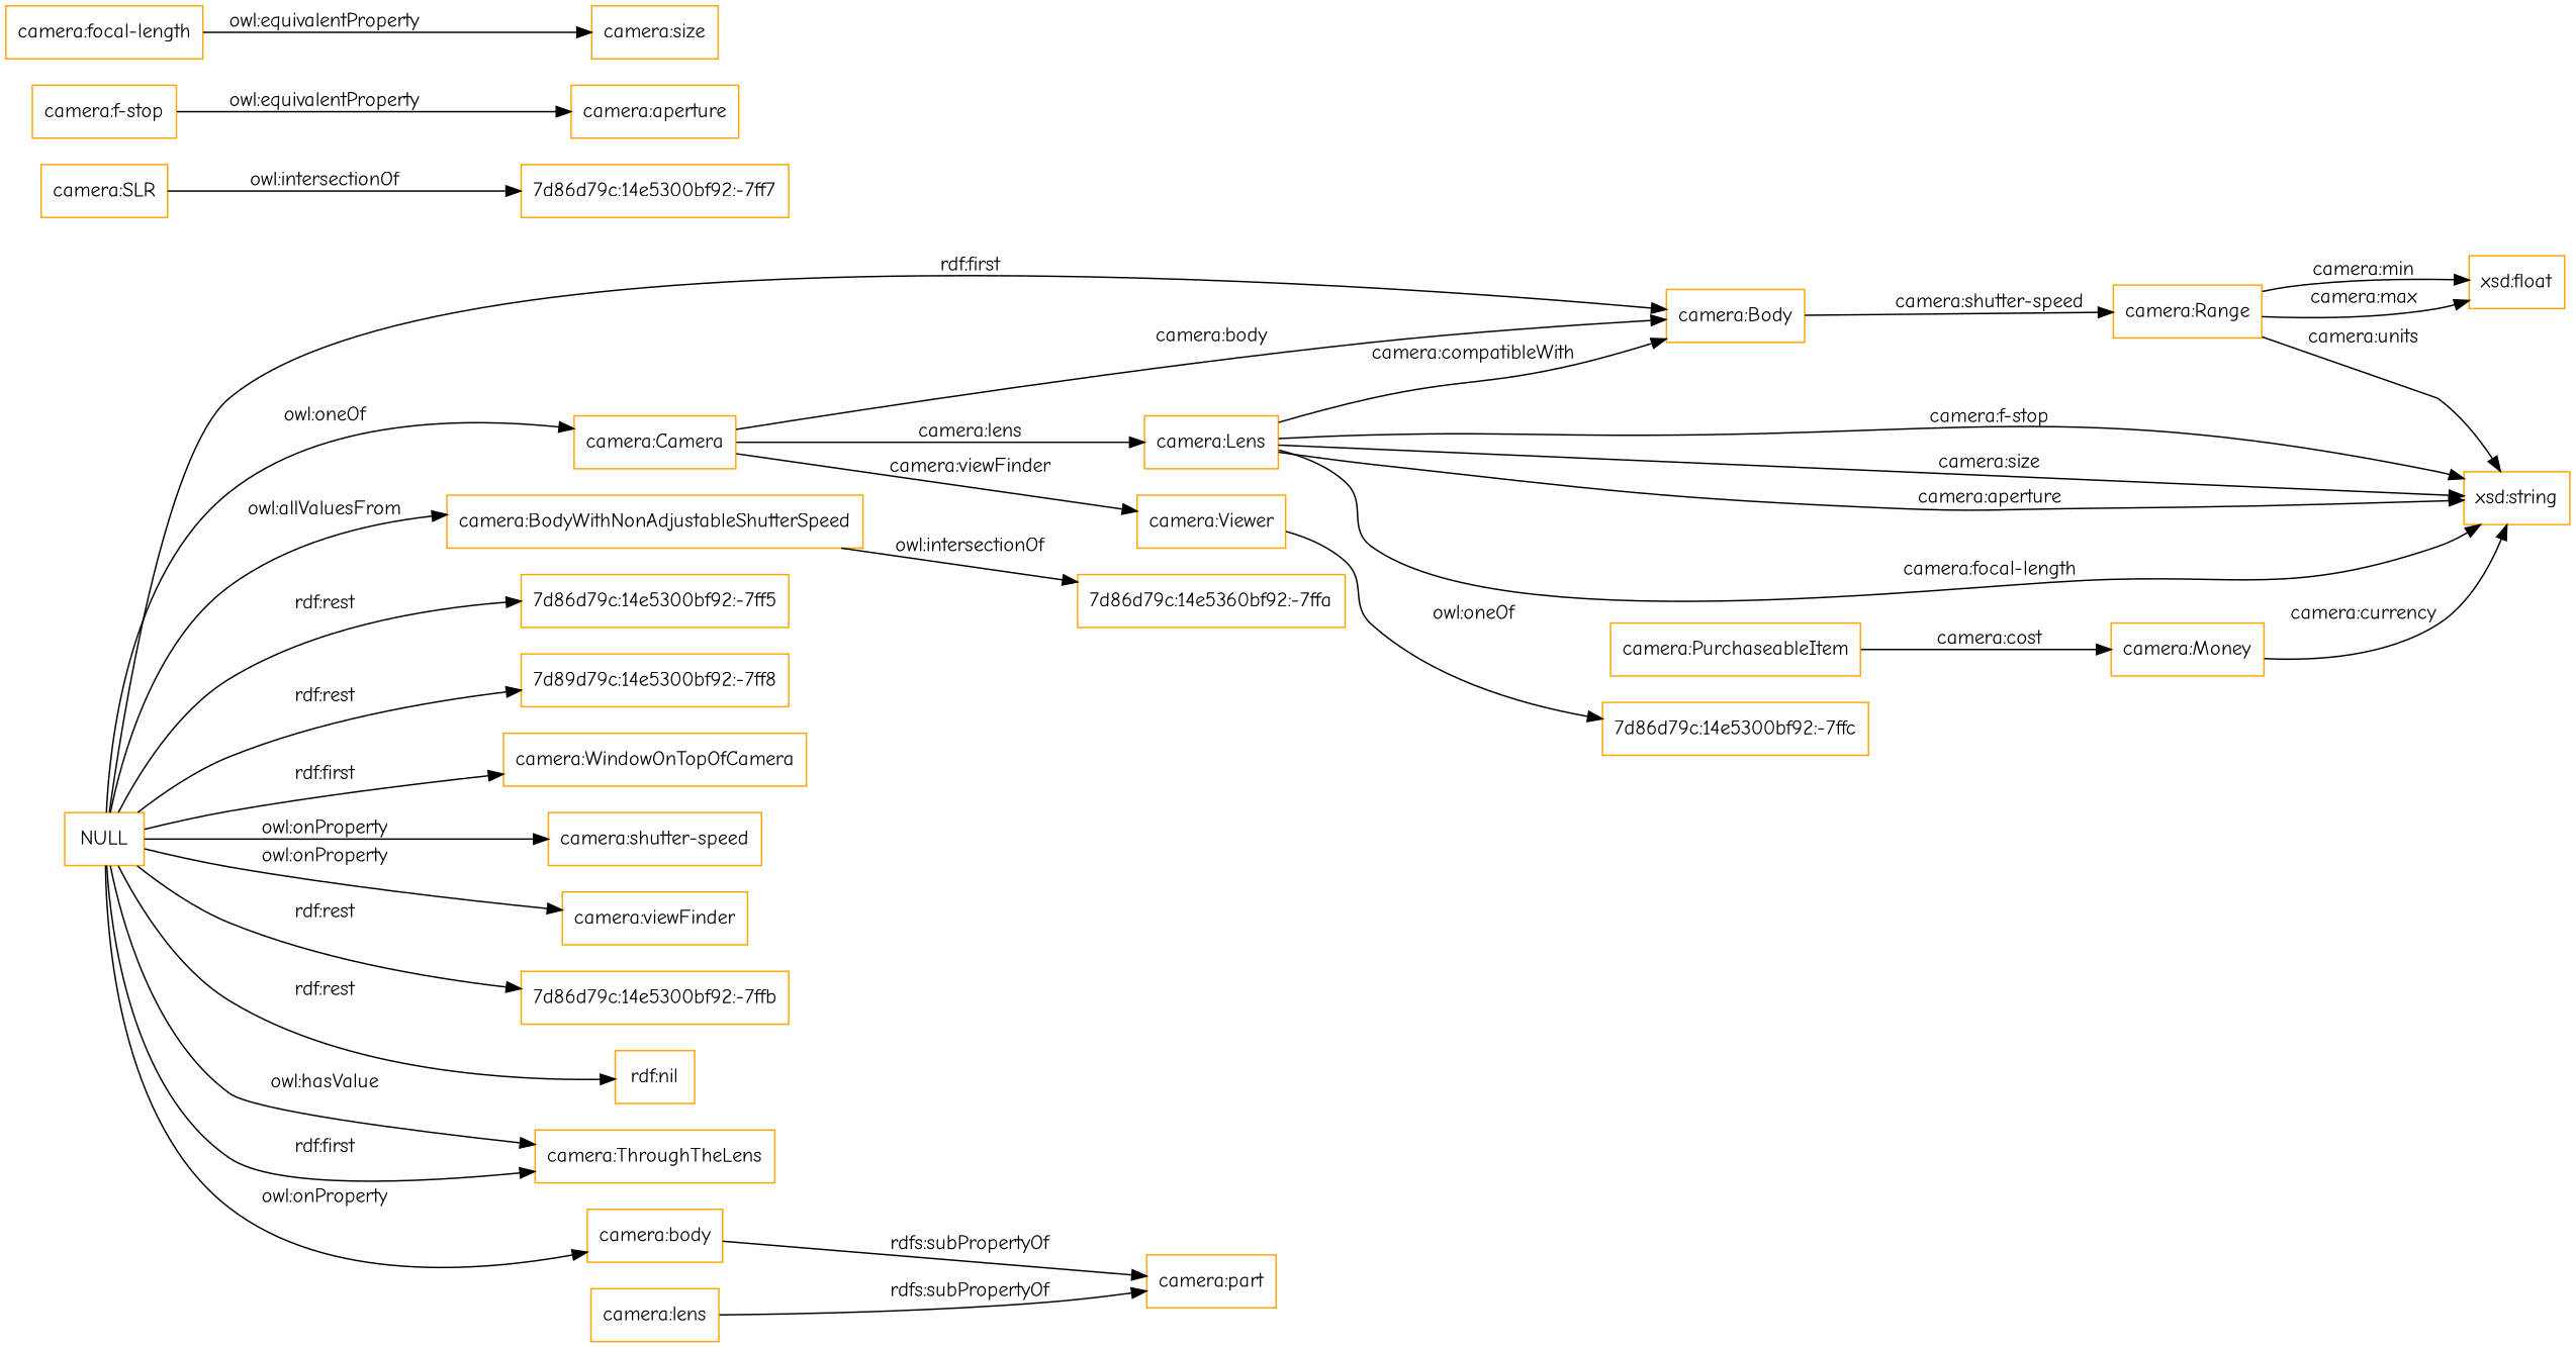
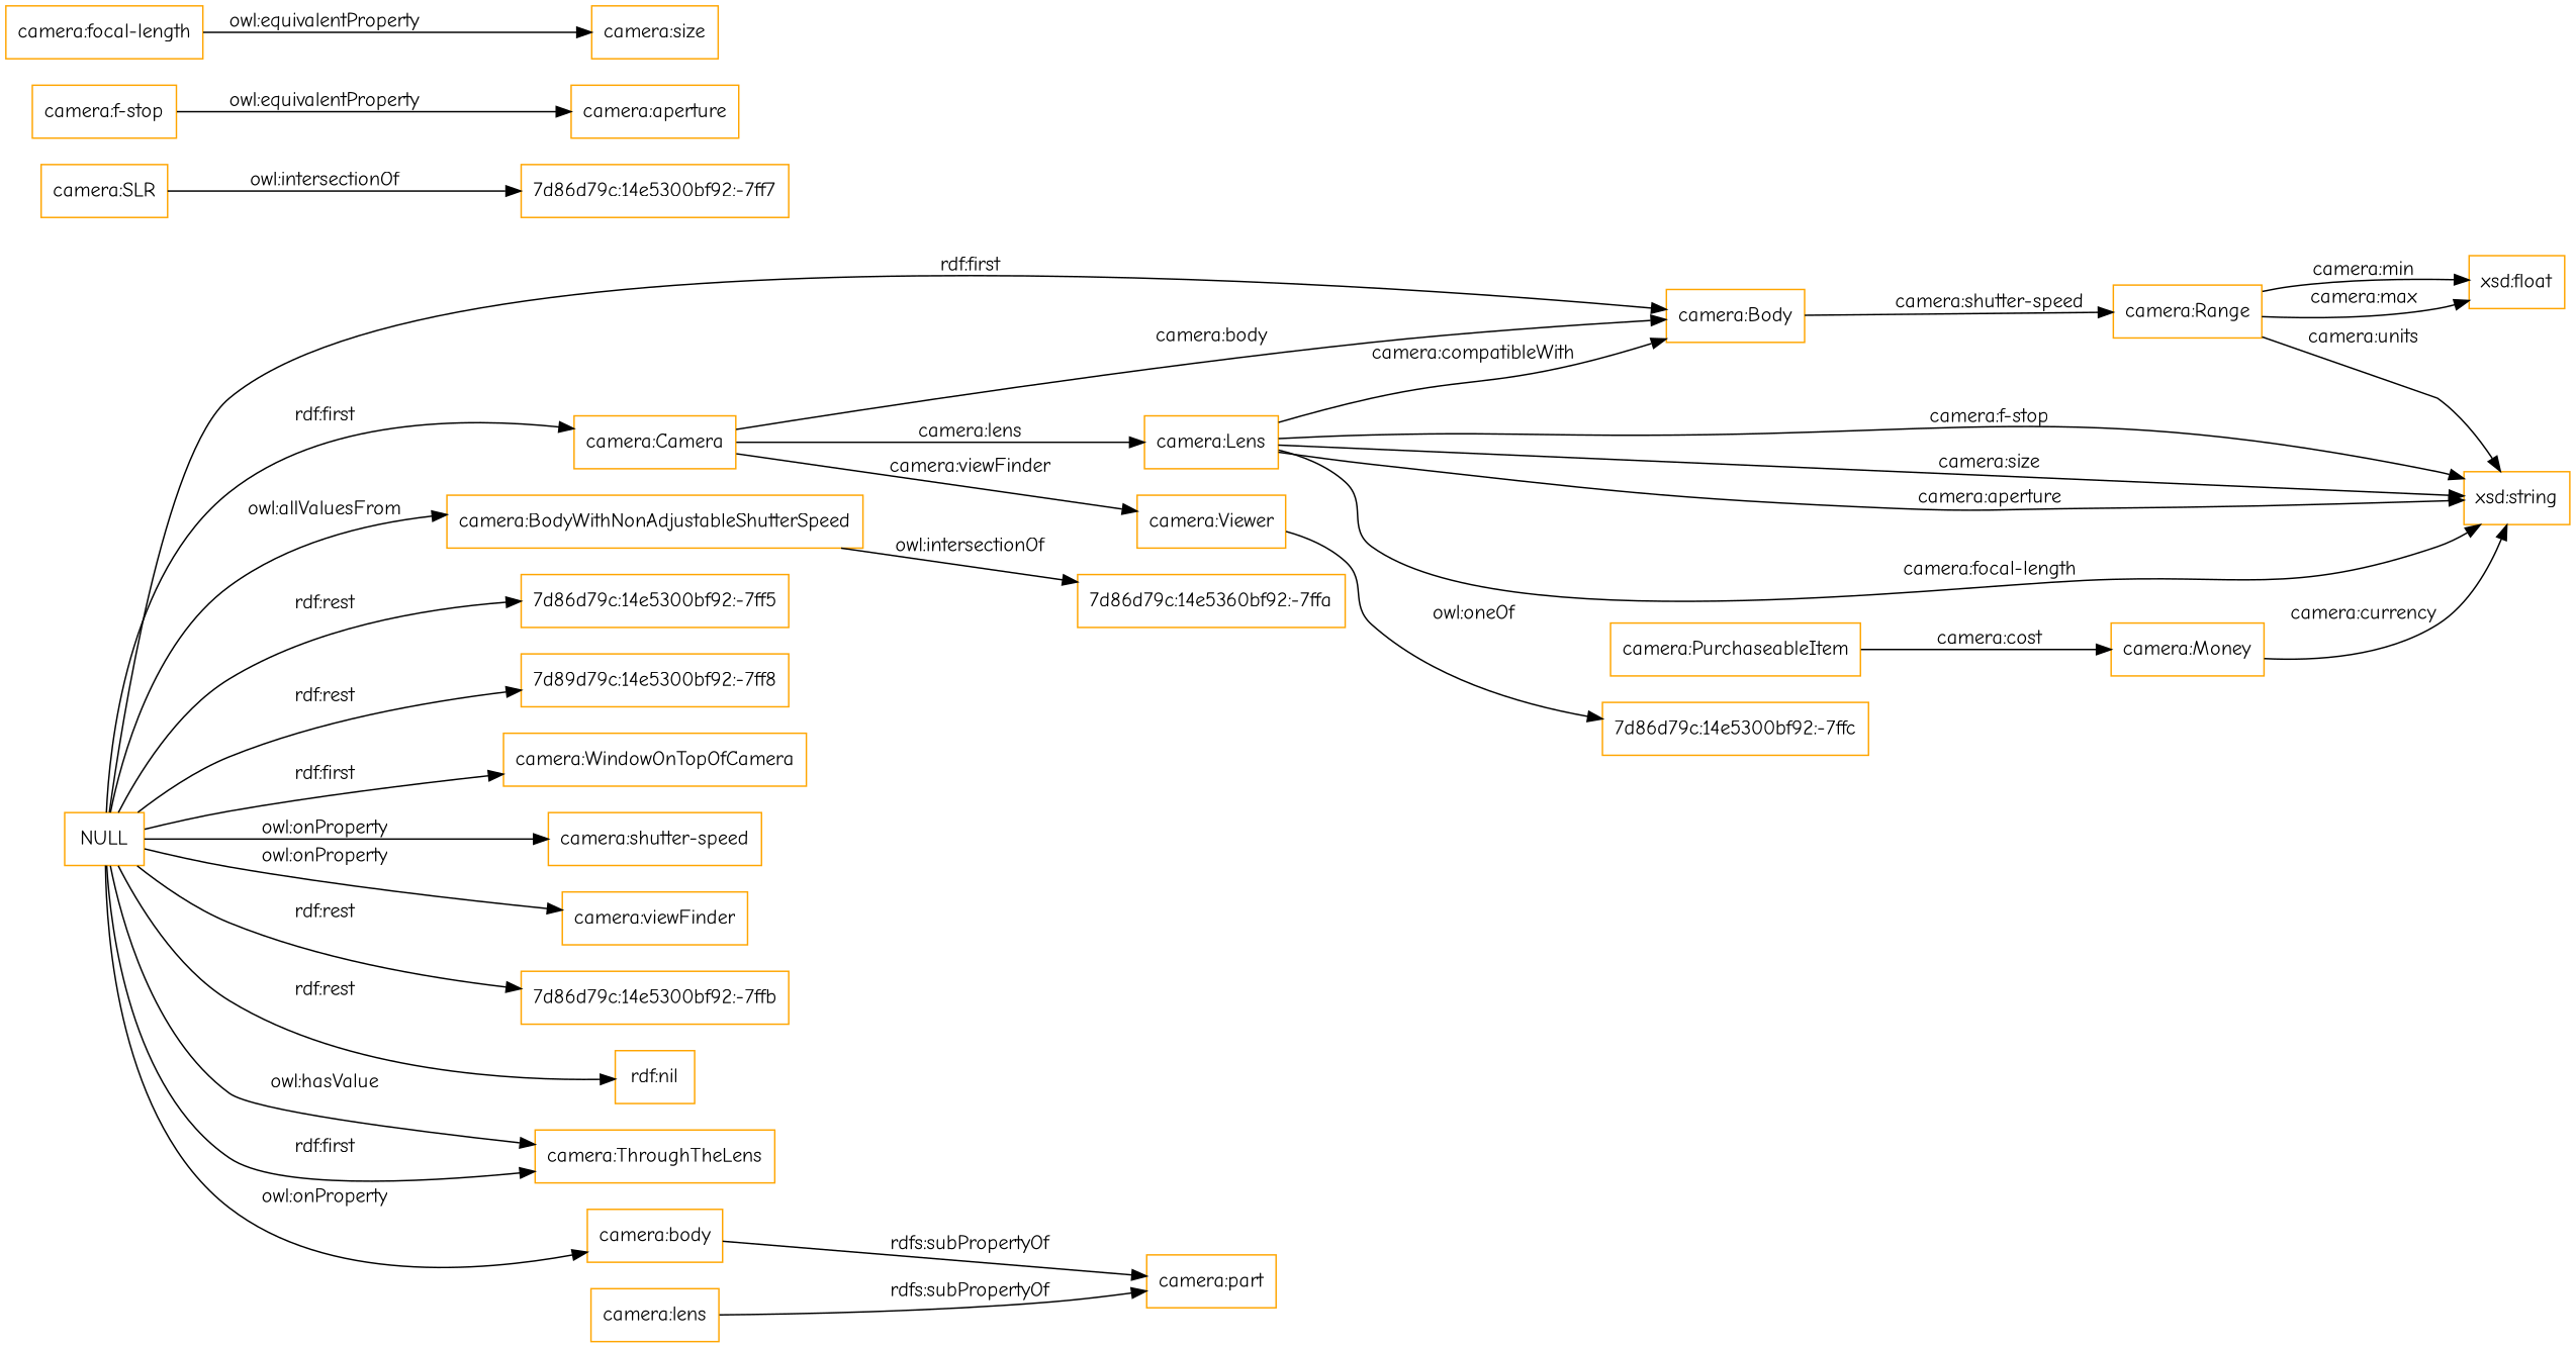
  digraph {
    fontname="Comic Neue"
    rankdir=LR
    node [color=orange fontname="Comic Neue" shape=rectangle]
    edge [fontname="Comic Neue"]
    "camera:Viewer"
    "7d86d79c:14e5300bf92:-7ffc"
    "camera:Body"
    "camera:Range"
    "xsd:string"
    "xsd:float"
    "camera:Money"
    "camera:SLR"
    "7d86d79c:14e5300bf92:-7ff7"
    "camera:Camera"
    "camera:Lens"
    n12 [label="7d86d79c:14e5360bf92:-7ffa"]
    "camera:BodyWithNonAdjustableShutterSpeed"
    "camera:PurchaseableItem"
    NULL
    "7d86d79c:14e5300bf92:-7ff5"
    n17 [label="7d89d79c:14e5300bf92:-7ff8"]
    "camera:WindowOnTopOfCamera"
    "camera:shutter-speed"
    "camera:viewFinder"
    "7d86d79c:14e5300bf92:-7ffb"
    "rdf:nil"
    "camera:ThroughTheLens"
    "camera:body"
    "camera:part"
    "camera:lens"
    "camera:f-stop"
    "camera:aperture"
    "camera:focal-length"
    "camera:size"
    "camera:Viewer" -> "7d86d79c:14e5300bf92:-7ffc" [label="owl:oneOf"]
    "camera:Body" -> "camera:Range" [label="camera:shutter-speed"]
    "camera:Range" -> "xsd:string" [label="camera:units"]
    "camera:Range" -> "xsd:float" [label="camera:max"]
    "camera:Range" -> "xsd:float" [label="camera:min"]
    "camera:Money" -> "xsd:string" [label="camera:currency"]
    "camera:SLR" -> "7d86d79c:14e5300bf92:-7ff7" [label="owl:intersectionOf"]
    "camera:Camera" -> "camera:Viewer" [label="camera:viewFinder"]
    "camera:Camera" -> "camera:Body" [label="camera:body"]
    "camera:Camera" -> "camera:Lens" [label="camera:lens"]
    "camera:Lens" -> "camera:Body" [label="camera:compatibleWith"]
    "camera:Lens" -> "xsd:string" [label="camera:focal-length"]
    "camera:Lens" -> "xsd:string" [label="camera:size"]
    "camera:Lens" -> "xsd:string" [label="camera:aperture"]
    "camera:Lens" -> "xsd:string" [label="camera:f-stop"]
    "camera:BodyWithNonAdjustableShutterSpeed" -> n12 [label="owl:intersectionOf"]
    "camera:PurchaseableItem" -> "camera:Money" [label="camera:cost"]
    NULL -> "camera:Body" [label="rdf:first"]
-   NULL -> "camera:Camera" [label="owl:oneOf"]
+   NULL -> "camera:Camera" [label="rdf:first"]
    NULL -> "camera:BodyWithNonAdjustableShutterSpeed" [label="owl:allValuesFrom"]
    NULL -> "7d86d79c:14e5300bf92:-7ff5" [label="rdf:rest"]
    NULL -> n17 [label="rdf:rest"]
    NULL -> "camera:WindowOnTopOfCamera" [label="rdf:first"]
    NULL -> "camera:shutter-speed" [label="owl:onProperty"]
    NULL -> "camera:viewFinder" [label="owl:onProperty"]
    NULL -> "7d86d79c:14e5300bf92:-7ffb" [label="rdf:rest"]
    NULL -> "rdf:nil" [label="rdf:rest"]
    NULL -> "camera:ThroughTheLens" [label="owl:hasValue"]
    NULL -> "camera:ThroughTheLens" [label="rdf:first"]
    NULL -> "camera:body" [label="owl:onProperty"]
    "camera:body" -> "camera:part" [label="rdfs:subPropertyOf"]
    "camera:lens" -> "camera:part" [label="rdfs:subPropertyOf"]
    "camera:f-stop" -> "camera:aperture" [label="owl:equivalentProperty"]
    "camera:focal-length" -> "camera:size" [label="owl:equivalentProperty"]
  }
